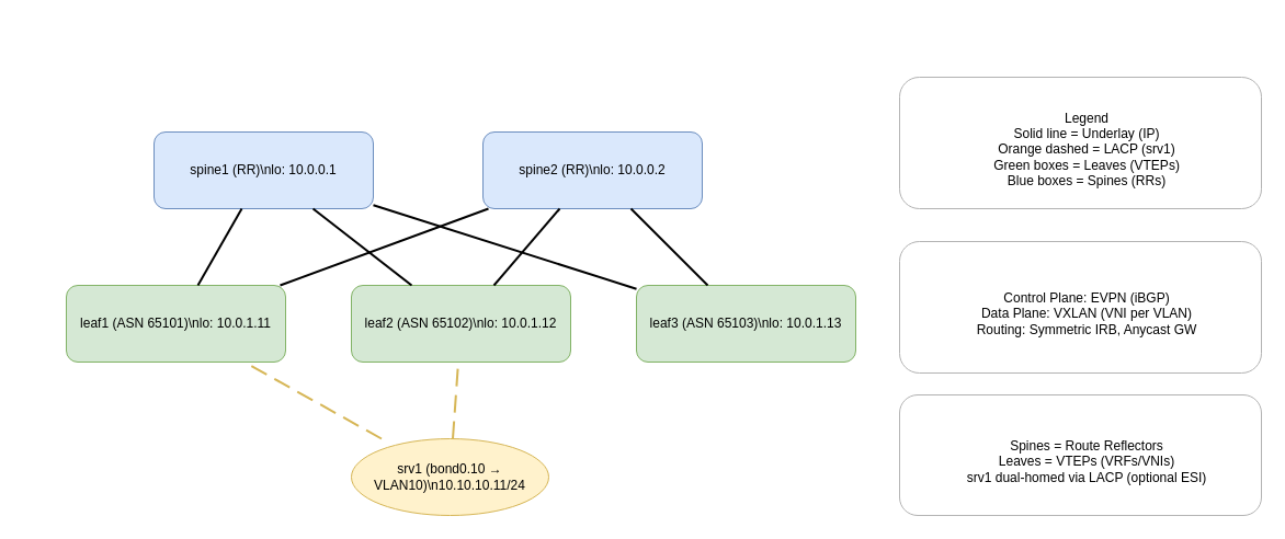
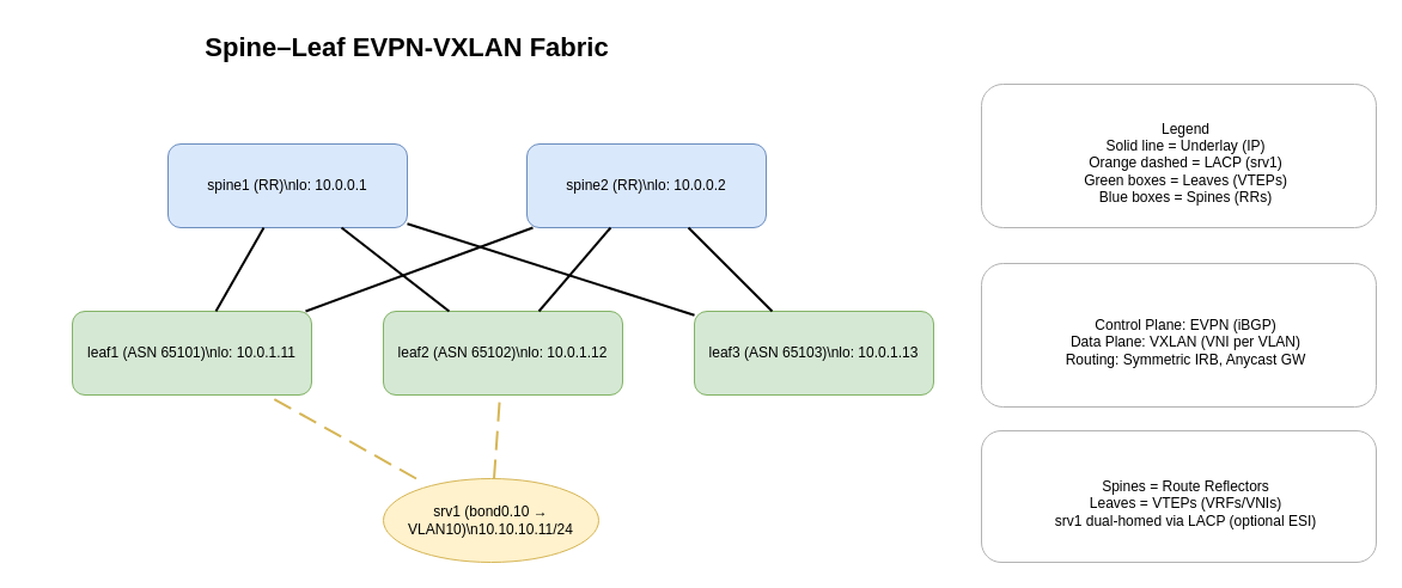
  <mxCell id="0" />
  <mxCell id="1" parent="0" />
+ <mxCell id="2" value="Spine–Leaf EVPN‑VXLAN Fabric" style="text;whiteSpace=wrap;fontSize=22;fontStyle=1;align=center" parent="1" vertex="1"><mxGeometry x="20" y="20" width="640" height="40" as="geometry" /></mxCell>
  <mxCell id="3" value="Legend&#10;Solid line = Underlay (IP)&#10;Orange dashed = LACP (srv1)&#10;Green boxes = Leaves (VTEPs)&#10;Blue boxes = Spines (RRs)" style="shape=rectangle;whiteSpace=wrap;rounded=1;fillColor=#ffffff;strokeColor=#b3b3b3;spacingLeft=12;spacingTop=12" parent="1" vertex="1"><mxGeometry x="820" y="70" width="330" height="120" as="geometry" /></mxCell>
  <mxCell id="4" value="spine1 (RR)\nlo: 10.0.0.1" style="shape=rectangle;rounded=1;whiteSpace=wrap;align=center;fillColor=#dae8fc;strokeColor=#6c8ebf" parent="1" vertex="1"><mxGeometry x="140" y="120" width="200" height="70" as="geometry" /></mxCell>
  <mxCell id="5" value="spine2 (RR)\nlo: 10.0.0.2" style="shape=rectangle;rounded=1;whiteSpace=wrap;align=center;fillColor=#dae8fc;strokeColor=#6c8ebf" parent="1" vertex="1"><mxGeometry x="440" y="120" width="200" height="70" as="geometry" /></mxCell>
  <mxCell id="6" value="leaf1 (ASN 65101)\nlo: 10.0.1.11" style="shape=rectangle;rounded=1;whiteSpace=wrap;align=center;fillColor=#d5e8d4;strokeColor=#82b366" parent="1" vertex="1"><mxGeometry x="60" y="260" width="200" height="70" as="geometry" /></mxCell>
  <mxCell id="7" value="leaf2 (ASN 65102)\nlo: 10.0.1.12" style="shape=rectangle;rounded=1;whiteSpace=wrap;align=center;fillColor=#d5e8d4;strokeColor=#82b366" parent="1" vertex="1"><mxGeometry x="320" y="260" width="200" height="70" as="geometry" /></mxCell>
  <mxCell id="8" value="leaf3 (ASN 65103)\nlo: 10.0.1.13" style="shape=rectangle;rounded=1;whiteSpace=wrap;align=center;fillColor=#d5e8d4;strokeColor=#82b366" parent="1" vertex="1"><mxGeometry x="580" y="260" width="200" height="70" as="geometry" /></mxCell>
  <mxCell id="9" value="srv1 (bond0.10 → VLAN10)\n10.10.10.11/24" style="shape=ellipse;whiteSpace=wrap;align=center;fillColor=#fff2cc;strokeColor=#d6b656" parent="1" vertex="1"><mxGeometry x="320" y="400" width="180" height="70" as="geometry" /></mxCell>
  <mxCell id="10" style="endArrow=none;strokeWidth=2;strokeColor=#000000" parent="1" source="6" target="4" edge="1"><mxGeometry relative="1" as="geometry" /></mxCell>
  <mxCell id="11" style="endArrow=none;strokeWidth=2;strokeColor=#000000" parent="1" source="6" target="5" edge="1"><mxGeometry relative="1" as="geometry" /></mxCell>
  <mxCell id="12" style="endArrow=none;strokeWidth=2;strokeColor=#000000" parent="1" source="7" target="4" edge="1"><mxGeometry relative="1" as="geometry" /></mxCell>
  <mxCell id="13" style="endArrow=none;strokeWidth=2;strokeColor=#000000" parent="1" source="7" target="5" edge="1"><mxGeometry relative="1" as="geometry" /></mxCell>
  <mxCell id="14" style="endArrow=none;strokeWidth=2;strokeColor=#000000" parent="1" source="8" target="4" edge="1"><mxGeometry relative="1" as="geometry" /></mxCell>
  <mxCell id="15" style="endArrow=none;strokeWidth=2;strokeColor=#000000" parent="1" source="8" target="5" edge="1"><mxGeometry relative="1" as="geometry" /></mxCell>
  <mxCell id="16" style="dashed=1;dashPattern=8 4;strokeWidth=2;strokeColor=#d6b656;endArrow=none" parent="1" source="9" target="6" edge="1"><mxGeometry relative="1" as="geometry" /></mxCell>
  <mxCell id="17" style="dashed=1;dashPattern=8 4;strokeWidth=2;strokeColor=#d6b656;endArrow=none" parent="1" source="9" target="7" edge="1"><mxGeometry relative="1" as="geometry" /></mxCell>
  <mxCell id="18" value="Control Plane: EVPN (iBGP)&#10;Data Plane: VXLAN (VNI per VLAN)&#10;Routing: Symmetric IRB, Anycast GW" style="shape=rectangle;whiteSpace=wrap;rounded=1;fillColor=#ffffff;strokeColor=#b3b3b3;spacingLeft=12;spacingTop=12" parent="1" vertex="1"><mxGeometry x="820" y="220" width="330" height="120" as="geometry" /></mxCell>
  <mxCell id="19" value="Spines = Route Reflectors&#10;Leaves = VTEPs (VRFs/VNIs)&#10;srv1 dual-homed via LACP (optional ESI)" style="shape=rectangle;whiteSpace=wrap;rounded=1;fillColor=#ffffff;strokeColor=#b3b3b3;spacingLeft=12;spacingTop=12" parent="1" vertex="1"><mxGeometry x="820" y="360" width="330" height="110" as="geometry" /></mxCell>
